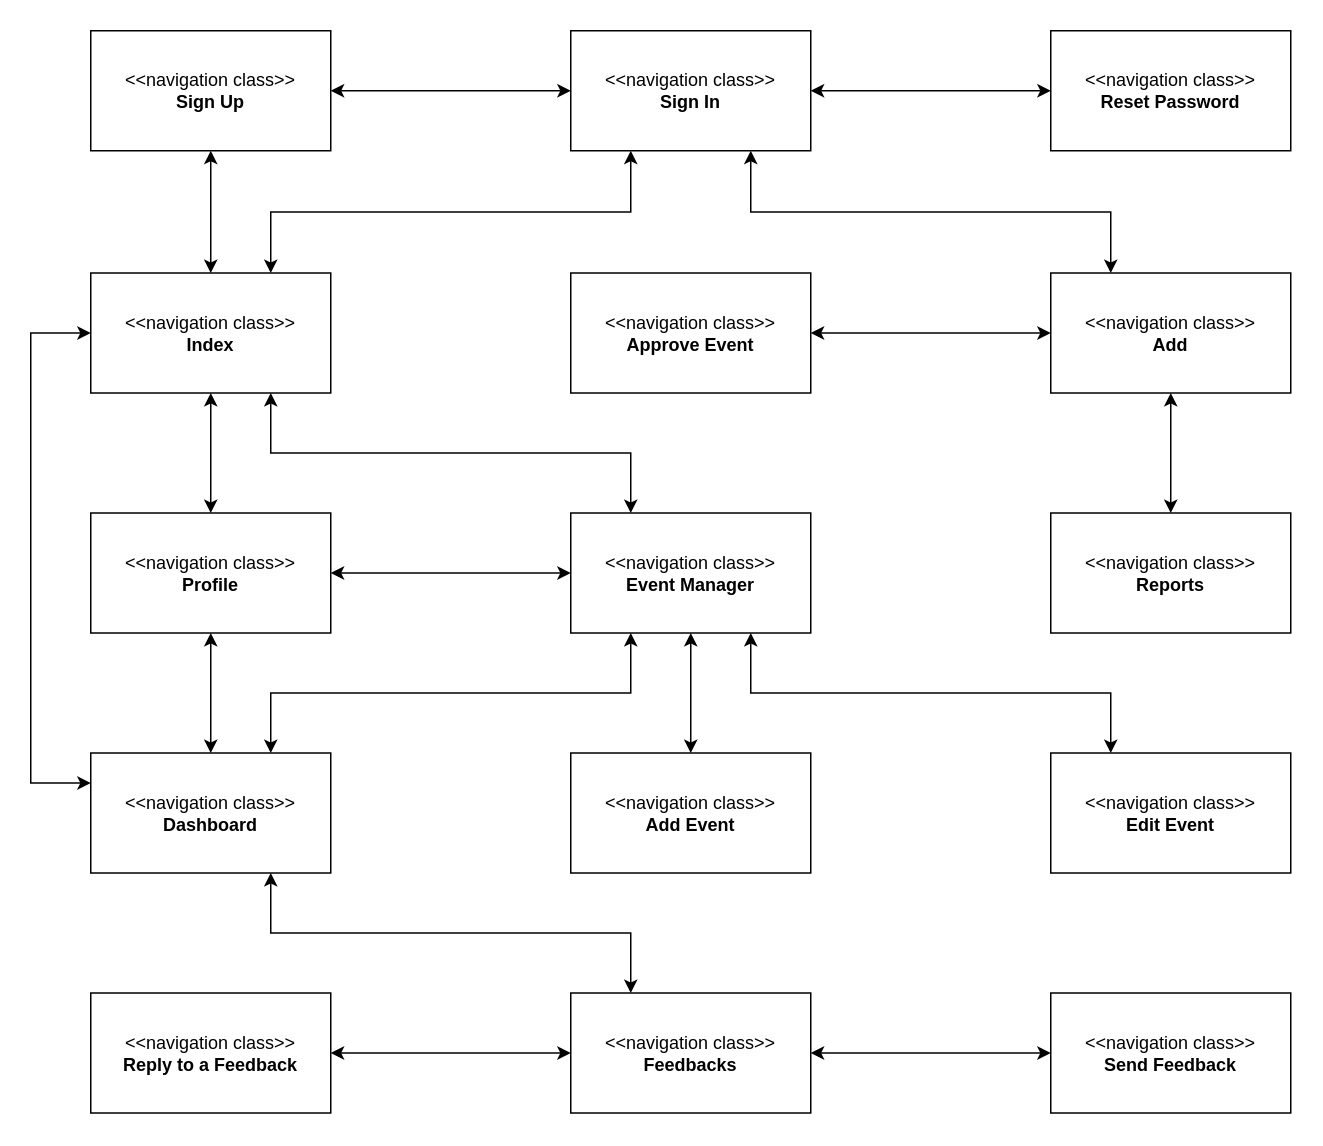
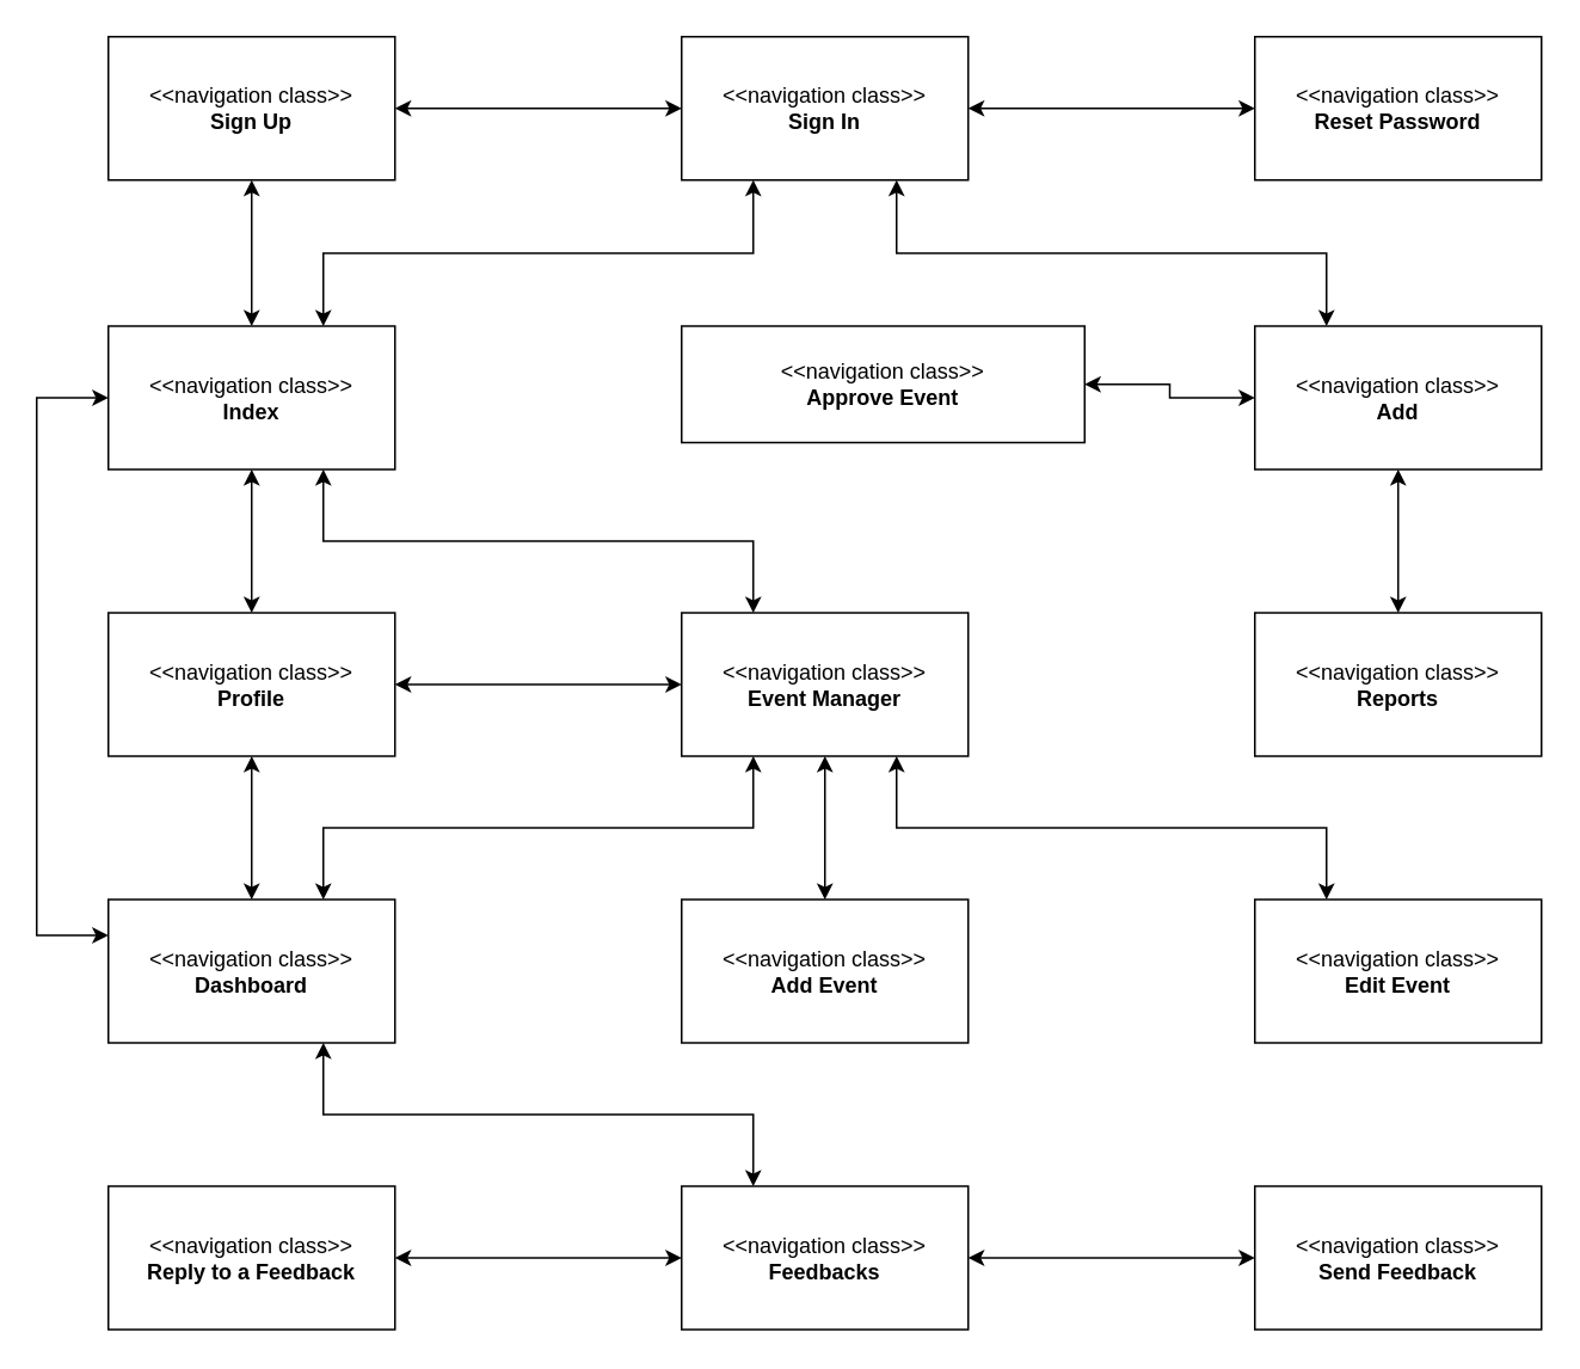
  <mxCell id="0" />
  <mxCell id="1" parent="0" />
  <mxCell id="2" style="edgeStyle=orthogonalEdgeStyle;rounded=0;orthogonalLoop=1;jettySize=auto;html=1;exitX=0.5;exitY=1;exitDx=0;exitDy=0;entryX=0.5;entryY=0;entryDx=0;entryDy=0;startArrow=classic;startFill=1;" parent="1" source="3" target="5" edge="1"><mxGeometry relative="1" as="geometry" /></mxCell>
  <mxCell id="3" value="&amp;lt;&amp;lt;navigation class&amp;gt;&amp;gt;&lt;br&gt;&lt;b&gt;Profile&lt;/b&gt;" style="rounded=0;whiteSpace=wrap;html=1;" parent="1" vertex="1"><mxGeometry x="60" y="341.5" width="160" height="80" as="geometry" /></mxCell>
  <mxCell id="4" style="edgeStyle=orthogonalEdgeStyle;rounded=0;orthogonalLoop=1;jettySize=auto;html=1;exitX=0.75;exitY=0;exitDx=0;exitDy=0;entryX=0.25;entryY=1;entryDx=0;entryDy=0;startArrow=classic;startFill=1;" parent="1" source="5" target="9" edge="1"><mxGeometry relative="1" as="geometry" /></mxCell>
  <mxCell id="5" value="&amp;lt;&amp;lt;navigation class&amp;gt;&amp;gt;&lt;br&gt;&lt;b&gt;Dashboard&lt;/b&gt;" style="rounded=0;whiteSpace=wrap;html=1;" parent="1" vertex="1"><mxGeometry x="60" y="501.5" width="160" height="80" as="geometry" /></mxCell>
  <mxCell id="6" style="edgeStyle=orthogonalEdgeStyle;rounded=0;orthogonalLoop=1;jettySize=auto;html=1;exitX=0.5;exitY=1;exitDx=0;exitDy=0;entryX=0.5;entryY=0;entryDx=0;entryDy=0;startArrow=classic;startFill=1;" parent="1" source="9" target="34" edge="1"><mxGeometry relative="1" as="geometry" /></mxCell>
  <mxCell id="7" style="edgeStyle=orthogonalEdgeStyle;rounded=0;orthogonalLoop=1;jettySize=auto;html=1;exitX=0;exitY=0.5;exitDx=0;exitDy=0;entryX=1;entryY=0.5;entryDx=0;entryDy=0;startArrow=classic;startFill=1;" parent="1" source="9" target="3" edge="1"><mxGeometry relative="1" as="geometry" /></mxCell>
  <mxCell id="8" style="edgeStyle=orthogonalEdgeStyle;rounded=0;orthogonalLoop=1;jettySize=auto;html=1;exitX=0.75;exitY=1;exitDx=0;exitDy=0;entryX=0.25;entryY=0;entryDx=0;entryDy=0;startArrow=classic;startFill=1;" parent="1" source="9" target="33" edge="1"><mxGeometry relative="1" as="geometry" /></mxCell>
  <mxCell id="9" value="&amp;lt;&amp;lt;navigation class&amp;gt;&amp;gt;&lt;br&gt;&lt;b&gt;Event Manager&lt;/b&gt;" style="rounded=0;whiteSpace=wrap;html=1;" parent="1" vertex="1"><mxGeometry x="380" y="341.5" width="160" height="80" as="geometry" /></mxCell>
  <mxCell id="10" style="edgeStyle=orthogonalEdgeStyle;rounded=0;orthogonalLoop=1;jettySize=auto;html=1;exitX=0.5;exitY=1;exitDx=0;exitDy=0;entryX=0.5;entryY=0;entryDx=0;entryDy=0;startArrow=classic;startFill=1;" parent="1" source="13" target="3" edge="1"><mxGeometry relative="1" as="geometry" /></mxCell>
  <mxCell id="11" style="edgeStyle=orthogonalEdgeStyle;rounded=0;orthogonalLoop=1;jettySize=auto;html=1;exitX=0;exitY=0.5;exitDx=0;exitDy=0;entryX=0;entryY=0.25;entryDx=0;entryDy=0;startArrow=classic;startFill=1;" parent="1" source="13" target="5" edge="1"><mxGeometry relative="1" as="geometry"><Array as="points"><mxPoint x="20" y="221.5" /><mxPoint x="20" y="521.5" /></Array></mxGeometry></mxCell>
  <mxCell id="12" style="edgeStyle=orthogonalEdgeStyle;rounded=0;orthogonalLoop=1;jettySize=auto;html=1;exitX=0.75;exitY=1;exitDx=0;exitDy=0;entryX=0.25;entryY=0;entryDx=0;entryDy=0;startArrow=classic;startFill=1;" parent="1" source="13" target="9" edge="1"><mxGeometry relative="1" as="geometry" /></mxCell>
  <mxCell id="13" value="&amp;lt;&amp;lt;navigation class&amp;gt;&amp;gt;&lt;br&gt;&lt;b&gt;Index&lt;/b&gt;" style="rounded=0;whiteSpace=wrap;html=1;" parent="1" vertex="1"><mxGeometry x="60" y="181.5" width="160" height="80" as="geometry" /></mxCell>
  <mxCell id="14" style="edgeStyle=orthogonalEdgeStyle;rounded=0;orthogonalLoop=1;jettySize=auto;html=1;exitX=0.5;exitY=1;exitDx=0;exitDy=0;entryX=0.5;entryY=0;entryDx=0;entryDy=0;startArrow=classic;startFill=1;" parent="1" source="15" target="13" edge="1"><mxGeometry relative="1" as="geometry" /></mxCell>
  <mxCell id="15" value="&amp;lt;&amp;lt;navigation class&amp;gt;&amp;gt;&lt;br&gt;&lt;b&gt;Sign Up&lt;/b&gt;" style="rounded=0;whiteSpace=wrap;html=1;" parent="1" vertex="1"><mxGeometry x="60" y="20" width="160" height="80" as="geometry" /></mxCell>
  <mxCell id="16" style="edgeStyle=orthogonalEdgeStyle;rounded=0;orthogonalLoop=1;jettySize=auto;html=1;exitX=1;exitY=0.5;exitDx=0;exitDy=0;entryX=0;entryY=0.5;entryDx=0;entryDy=0;startArrow=classic;startFill=1;" parent="1" source="20" target="21" edge="1"><mxGeometry relative="1" as="geometry" /></mxCell>
  <mxCell id="17" style="edgeStyle=orthogonalEdgeStyle;rounded=0;orthogonalLoop=1;jettySize=auto;html=1;exitX=0.75;exitY=1;exitDx=0;exitDy=0;entryX=0.25;entryY=0;entryDx=0;entryDy=0;startArrow=classic;startFill=1;" parent="1" source="20" target="24" edge="1"><mxGeometry relative="1" as="geometry" /></mxCell>
  <mxCell id="18" style="edgeStyle=orthogonalEdgeStyle;rounded=0;orthogonalLoop=1;jettySize=auto;html=1;exitX=0;exitY=0.5;exitDx=0;exitDy=0;entryX=1;entryY=0.5;entryDx=0;entryDy=0;startArrow=classic;startFill=1;" parent="1" source="20" target="15" edge="1"><mxGeometry relative="1" as="geometry" /></mxCell>
  <mxCell id="19" style="edgeStyle=orthogonalEdgeStyle;rounded=0;orthogonalLoop=1;jettySize=auto;html=1;exitX=0.25;exitY=1;exitDx=0;exitDy=0;entryX=0.75;entryY=0;entryDx=0;entryDy=0;startArrow=classic;startFill=1;" parent="1" source="20" target="13" edge="1"><mxGeometry relative="1" as="geometry" /></mxCell>
  <mxCell id="20" value="&amp;lt;&amp;lt;navigation class&amp;gt;&amp;gt;&lt;br&gt;&lt;b&gt;Sign In&lt;/b&gt;" style="rounded=0;whiteSpace=wrap;html=1;" parent="1" vertex="1"><mxGeometry x="380" y="20" width="160" height="80" as="geometry" /></mxCell>
  <mxCell id="21" value="&amp;lt;&amp;lt;navigation class&amp;gt;&amp;gt;&lt;br&gt;&lt;b&gt;Reset Password&lt;/b&gt;" style="rounded=0;whiteSpace=wrap;html=1;" parent="1" vertex="1"><mxGeometry x="700" y="20" width="160" height="80" as="geometry" /></mxCell>
  <mxCell id="22" style="edgeStyle=orthogonalEdgeStyle;rounded=0;orthogonalLoop=1;jettySize=auto;html=1;exitX=0.5;exitY=1;exitDx=0;exitDy=0;entryX=0.5;entryY=0;entryDx=0;entryDy=0;startArrow=classic;startFill=1;" parent="1" source="24" target="26" edge="1"><mxGeometry relative="1" as="geometry" /></mxCell>
  <mxCell id="23" style="edgeStyle=orthogonalEdgeStyle;rounded=0;orthogonalLoop=1;jettySize=auto;html=1;exitX=0;exitY=0.5;exitDx=0;exitDy=0;entryX=1;entryY=0.5;entryDx=0;entryDy=0;startArrow=classic;startFill=1;" parent="1" source="24" target="25" edge="1"><mxGeometry relative="1" as="geometry" /></mxCell>
  <mxCell id="24" value="&amp;lt;&amp;lt;navigation class&amp;gt;&amp;gt;&lt;br&gt;&lt;b&gt;Add&lt;/b&gt;" style="rounded=0;whiteSpace=wrap;html=1;" parent="1" vertex="1"><mxGeometry x="700" y="181.5" width="160" height="80" as="geometry" /></mxCell>
- <mxCell id="25" value="&amp;lt;&amp;lt;navigation class&amp;gt;&amp;gt;&lt;br&gt;&lt;b&gt;Approve Event&lt;/b&gt;" style="rounded=0;whiteSpace=wrap;html=1;" parent="1" vertex="1"><mxGeometry x="380" y="181.5" width="160" height="80" as="geometry" /></mxCell>
+ <mxCell id="25" value="&amp;lt;&amp;lt;navigation class&amp;gt;&amp;gt;&lt;br&gt;&lt;b&gt;Approve Event&lt;/b&gt;" style="rounded=0;whiteSpace=wrap;html=1;" parent="1" vertex="1"><mxGeometry x="380" y="181.5" width="225" height="65" as="geometry" /></mxCell>
  <mxCell id="26" value="&amp;lt;&amp;lt;navigation class&amp;gt;&amp;gt;&lt;br&gt;&lt;b&gt;Reports&lt;/b&gt;" style="rounded=0;whiteSpace=wrap;html=1;" parent="1" vertex="1"><mxGeometry x="700" y="341.5" width="160" height="80" as="geometry" /></mxCell>
  <mxCell id="27" style="edgeStyle=orthogonalEdgeStyle;rounded=0;orthogonalLoop=1;jettySize=auto;html=1;exitX=0;exitY=0.5;exitDx=0;exitDy=0;startArrow=classic;startFill=1;" parent="1" source="29" target="30" edge="1"><mxGeometry relative="1" as="geometry" /></mxCell>
  <mxCell id="28" style="edgeStyle=orthogonalEdgeStyle;rounded=0;orthogonalLoop=1;jettySize=auto;html=1;exitX=0.25;exitY=0;exitDx=0;exitDy=0;entryX=0.75;entryY=1;entryDx=0;entryDy=0;startArrow=classic;startFill=1;" parent="1" source="29" target="5" edge="1"><mxGeometry relative="1" as="geometry" /></mxCell>
  <mxCell id="29" value="&amp;lt;&amp;lt;navigation class&amp;gt;&amp;gt;&lt;br&gt;&lt;b&gt;Feedbacks&lt;/b&gt;" style="rounded=0;whiteSpace=wrap;html=1;" parent="1" vertex="1"><mxGeometry x="380" y="661.5" width="160" height="80" as="geometry" /></mxCell>
  <mxCell id="30" value="&amp;lt;&amp;lt;navigation class&amp;gt;&amp;gt;&lt;br&gt;&lt;b&gt;Reply to a Feedback&lt;/b&gt;" style="rounded=0;whiteSpace=wrap;html=1;" parent="1" vertex="1"><mxGeometry x="60" y="661.5" width="160" height="80" as="geometry" /></mxCell>
  <mxCell id="31" style="edgeStyle=orthogonalEdgeStyle;rounded=0;orthogonalLoop=1;jettySize=auto;html=1;exitX=0;exitY=0.5;exitDx=0;exitDy=0;entryX=1;entryY=0.5;entryDx=0;entryDy=0;startArrow=classic;startFill=1;" parent="1" source="32" target="29" edge="1"><mxGeometry relative="1" as="geometry" /></mxCell>
  <mxCell id="32" value="&amp;lt;&amp;lt;navigation class&amp;gt;&amp;gt;&lt;br&gt;&lt;b&gt;Send Feedback&lt;/b&gt;" style="rounded=0;whiteSpace=wrap;html=1;" parent="1" vertex="1"><mxGeometry x="700" y="661.5" width="160" height="80" as="geometry" /></mxCell>
  <mxCell id="33" value="&amp;lt;&amp;lt;navigation class&amp;gt;&amp;gt;&lt;br&gt;&lt;b&gt;Edit Event&lt;/b&gt;" style="rounded=0;whiteSpace=wrap;html=1;" parent="1" vertex="1"><mxGeometry x="700" y="501.5" width="160" height="80" as="geometry" /></mxCell>
  <mxCell id="34" value="&amp;lt;&amp;lt;navigation class&amp;gt;&amp;gt;&lt;br&gt;&lt;b&gt;Add&amp;nbsp;Event&lt;/b&gt;" style="rounded=0;whiteSpace=wrap;html=1;" parent="1" vertex="1"><mxGeometry x="380" y="501.5" width="160" height="80" as="geometry" /></mxCell>
